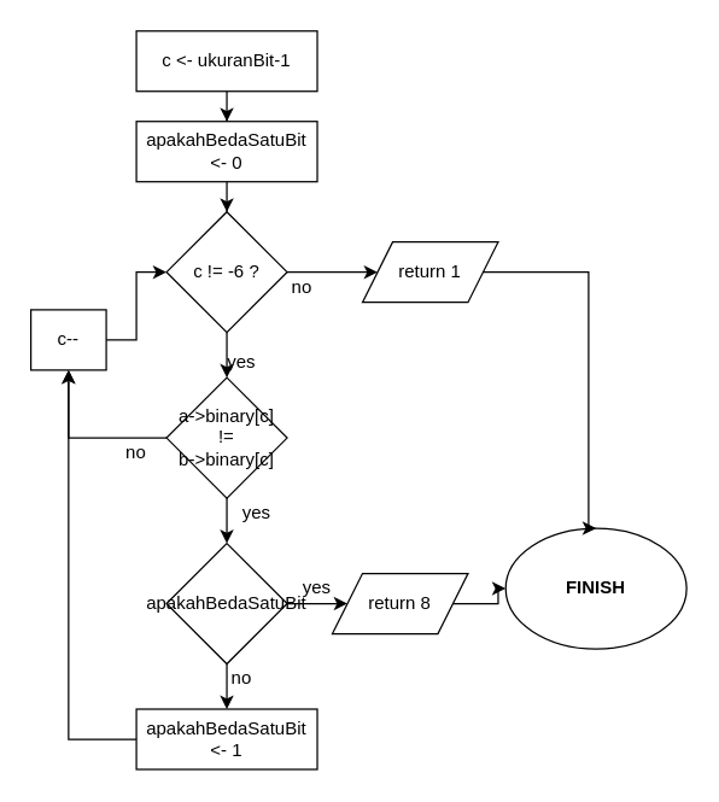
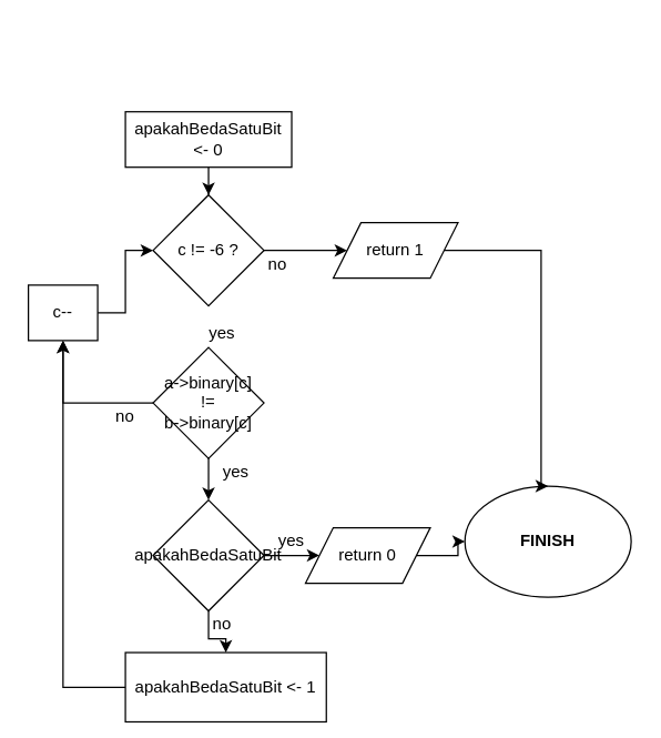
  <mxCell id="0" />
  <mxCell id="1" parent="0" />
  <mxCell id="2" value="FINISH" style="ellipse;whiteSpace=wrap;html=1;fontStyle=1" vertex="1" parent="1"><mxGeometry x="335" y="350" width="120" height="80" as="geometry" /></mxCell>
- <mxCell id="3" value="" style="edgeStyle=orthogonalEdgeStyle;rounded=0;orthogonalLoop=1;jettySize=auto;html=1;" edge="1" parent="1" source="4" target="6"><mxGeometry relative="1" as="geometry" /></mxCell>
- <mxCell id="4" value="c &amp;lt;- ukuranBit-1" style="rounded=0;whiteSpace=wrap;html=1;" vertex="1" parent="1"><mxGeometry x="90" y="20" width="120" height="40" as="geometry" /></mxCell>
  <mxCell id="5" value="" style="edgeStyle=orthogonalEdgeStyle;rounded=0;orthogonalLoop=1;jettySize=auto;html=1;" edge="1" parent="1" source="6" target="9"><mxGeometry relative="1" as="geometry" /></mxCell>
  <mxCell id="6" value="apakahBedaSatuBit &amp;lt;- 0" style="rounded=0;whiteSpace=wrap;html=1;" vertex="1" parent="1"><mxGeometry x="90" y="80" width="120" height="40" as="geometry" /></mxCell>
- <mxCell id="7" value="" style="edgeStyle=orthogonalEdgeStyle;rounded=0;orthogonalLoop=1;jettySize=auto;html=1;" edge="1" parent="1" source="9" target="12"><mxGeometry relative="1" as="geometry" /></mxCell>
  <mxCell id="8" value="" style="edgeStyle=orthogonalEdgeStyle;rounded=0;orthogonalLoop=1;jettySize=auto;html=1;" edge="1" parent="1" source="9" target="23"><mxGeometry relative="1" as="geometry" /></mxCell>
  <mxCell id="9" value="c != -6 ?" style="rhombus;whiteSpace=wrap;html=1;" vertex="1" parent="1"><mxGeometry x="110" y="140" width="80" height="80" as="geometry" /></mxCell>
  <mxCell id="10" value="" style="edgeStyle=orthogonalEdgeStyle;rounded=0;orthogonalLoop=1;jettySize=auto;html=1;" edge="1" parent="1" source="12" target="15"><mxGeometry relative="1" as="geometry" /></mxCell>
  <mxCell id="11" style="edgeStyle=orthogonalEdgeStyle;rounded=0;orthogonalLoop=1;jettySize=auto;html=1;exitX=0;exitY=0.5;exitDx=0;exitDy=0;" edge="1" parent="1" source="12" target="21"><mxGeometry relative="1" as="geometry" /></mxCell>
  <mxCell id="12" value="a-&amp;gt;binary[c]&lt;br&gt;!=&lt;br&gt;b-&amp;gt;binary[c]" style="rhombus;whiteSpace=wrap;html=1;" vertex="1" parent="1"><mxGeometry x="110" y="250" width="80" height="80" as="geometry" /></mxCell>
  <mxCell id="13" value="" style="edgeStyle=orthogonalEdgeStyle;rounded=0;orthogonalLoop=1;jettySize=auto;html=1;" edge="1" parent="1" source="15" target="17"><mxGeometry relative="1" as="geometry" /></mxCell>
  <mxCell id="14" value="" style="edgeStyle=orthogonalEdgeStyle;rounded=0;orthogonalLoop=1;jettySize=auto;html=1;" edge="1" parent="1" source="15" target="19"><mxGeometry relative="1" as="geometry" /></mxCell>
  <mxCell id="15" value="apakahBedaSatuBit" style="rhombus;whiteSpace=wrap;html=1;" vertex="1" parent="1"><mxGeometry x="110" y="360" width="80" height="80" as="geometry" /></mxCell>
  <mxCell id="16" style="edgeStyle=orthogonalEdgeStyle;rounded=0;orthogonalLoop=1;jettySize=auto;html=1;exitX=0;exitY=0.5;exitDx=0;exitDy=0;entryX=0.5;entryY=1;entryDx=0;entryDy=0;" edge="1" parent="1" source="17" target="21"><mxGeometry relative="1" as="geometry" /></mxCell>
- <mxCell id="17" value="apakahBedaSatuBit &amp;lt;- 1" style="rounded=0;whiteSpace=wrap;html=1;" vertex="1" parent="1"><mxGeometry x="90" y="470" width="120" height="40" as="geometry" /></mxCell>
+ <mxCell id="17" value="apakahBedaSatuBit &amp;lt;- 1" style="rounded=0;whiteSpace=wrap;html=1;" vertex="1" parent="1"><mxGeometry x="90" y="470" width="145" height="50" as="geometry" /></mxCell>
  <mxCell id="18" value="" style="edgeStyle=orthogonalEdgeStyle;rounded=0;orthogonalLoop=1;jettySize=auto;html=1;" edge="1" parent="1" source="19" target="2"><mxGeometry relative="1" as="geometry" /></mxCell>
- <mxCell id="19" value="return 8" style="shape=parallelogram;perimeter=parallelogramPerimeter;whiteSpace=wrap;html=1;fixedSize=1;" vertex="1" parent="1"><mxGeometry x="220" y="380" width="90" height="40" as="geometry" /></mxCell>
+ <mxCell id="19" value="return 0" style="shape=parallelogram;perimeter=parallelogramPerimeter;whiteSpace=wrap;html=1;fixedSize=1;" vertex="1" parent="1"><mxGeometry x="220" y="380" width="90" height="40" as="geometry" /></mxCell>
  <mxCell id="20" value="" style="edgeStyle=orthogonalEdgeStyle;rounded=0;orthogonalLoop=1;jettySize=auto;html=1;" edge="1" parent="1" source="21" target="9"><mxGeometry relative="1" as="geometry" /></mxCell>
  <mxCell id="21" value="c--" style="rounded=0;whiteSpace=wrap;html=1;" vertex="1" parent="1"><mxGeometry x="20" y="205" width="50" height="40" as="geometry" /></mxCell>
  <mxCell id="22" style="edgeStyle=orthogonalEdgeStyle;rounded=0;orthogonalLoop=1;jettySize=auto;html=1;exitX=1;exitY=0.5;exitDx=0;exitDy=0;entryX=0.5;entryY=0;entryDx=0;entryDy=0;" edge="1" parent="1" source="23" target="2"><mxGeometry relative="1" as="geometry"><Array as="points"><mxPoint x="390" y="180" /></Array></mxGeometry></mxCell>
  <mxCell id="23" value="return 1" style="shape=parallelogram;perimeter=parallelogramPerimeter;whiteSpace=wrap;html=1;fixedSize=1;" vertex="1" parent="1"><mxGeometry x="240" y="160" width="90" height="40" as="geometry" /></mxCell>
  <mxCell id="24" value="yes" style="text;html=1;strokeColor=none;fillColor=none;align=center;verticalAlign=middle;whiteSpace=wrap;rounded=0;" vertex="1" parent="1"><mxGeometry x="140" y="230" width="40" height="20" as="geometry" /></mxCell>
  <mxCell id="25" value="yes" style="text;html=1;strokeColor=none;fillColor=none;align=center;verticalAlign=middle;whiteSpace=wrap;rounded=0;" vertex="1" parent="1"><mxGeometry x="190" y="380" width="40" height="20" as="geometry" /></mxCell>
  <mxCell id="26" value="yes" style="text;html=1;strokeColor=none;fillColor=none;align=center;verticalAlign=middle;whiteSpace=wrap;rounded=0;" vertex="1" parent="1"><mxGeometry x="150" y="330" width="40" height="20" as="geometry" /></mxCell>
  <mxCell id="27" value="no" style="text;html=1;strokeColor=none;fillColor=none;align=center;verticalAlign=middle;whiteSpace=wrap;rounded=0;" vertex="1" parent="1"><mxGeometry x="140" y="440" width="40" height="20" as="geometry" /></mxCell>
  <mxCell id="28" value="no" style="text;html=1;strokeColor=none;fillColor=none;align=center;verticalAlign=middle;whiteSpace=wrap;rounded=0;" vertex="1" parent="1"><mxGeometry x="70" y="290" width="40" height="20" as="geometry" /></mxCell>
  <mxCell id="29" value="no" style="text;html=1;strokeColor=none;fillColor=none;align=center;verticalAlign=middle;whiteSpace=wrap;rounded=0;" vertex="1" parent="1"><mxGeometry x="180" y="180" width="40" height="20" as="geometry" /></mxCell>
